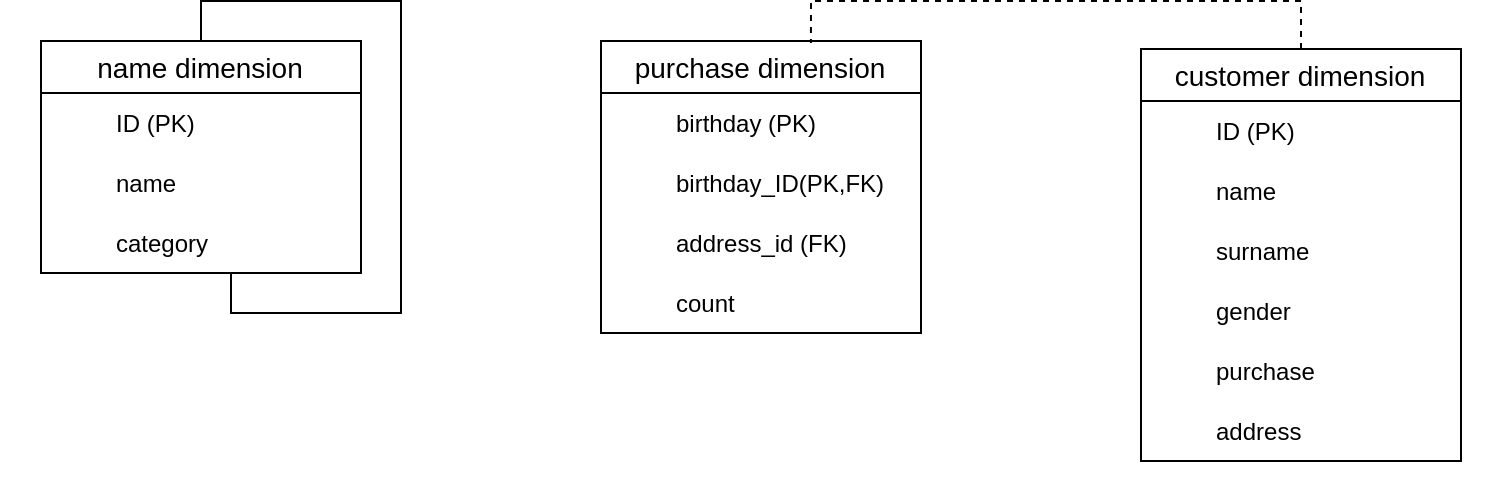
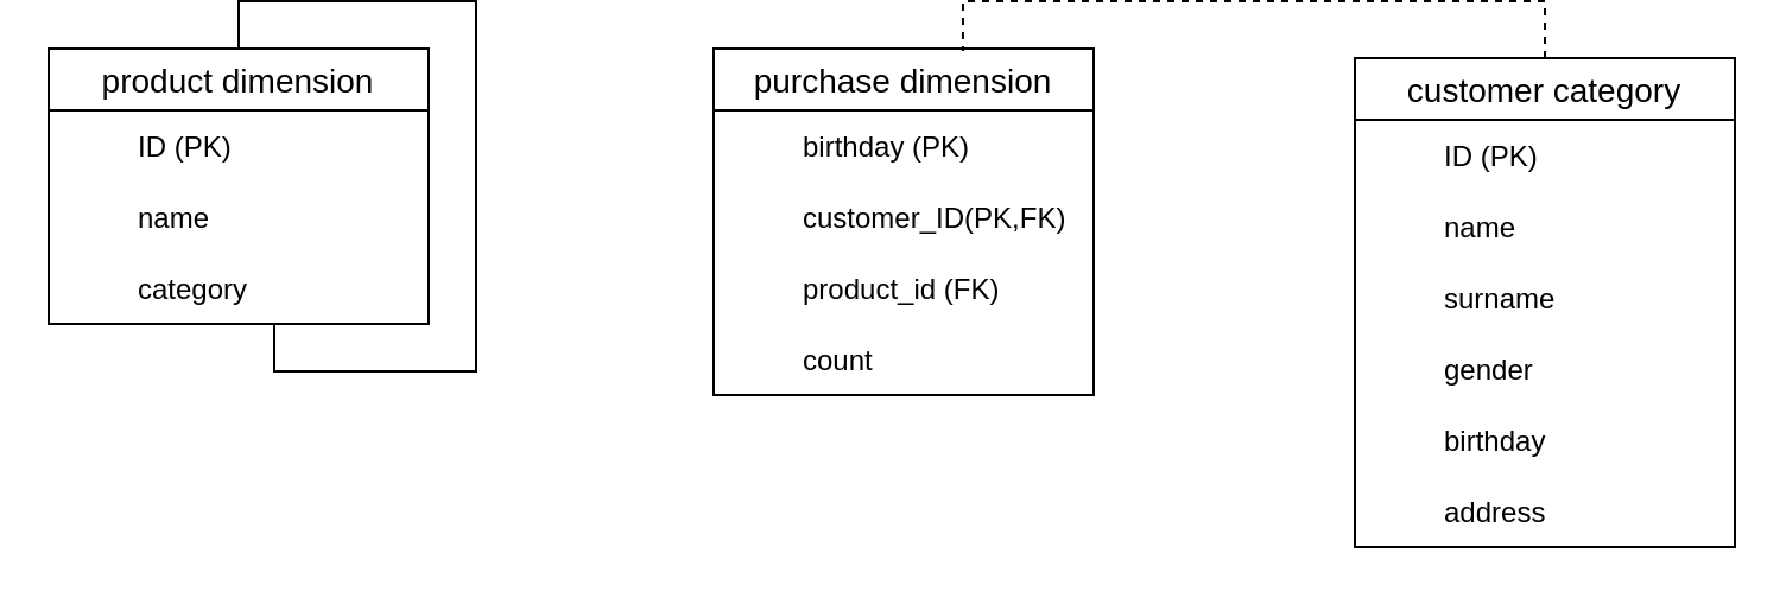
  <mxCell id="0" />
  <mxCell id="1" parent="0" />
  <mxCell id="2" value="purchase dimension" style="swimlane;fontStyle=0;childLayout=stackLayout;horizontal=1;startSize=26;horizontalStack=0;resizeParent=1;resizeParentMax=0;resizeLast=0;collapsible=1;marginBottom=0;align=center;fontSize=14;" vertex="1" parent="1"><mxGeometry x="300" y="20" width="160" height="146" as="geometry" /></mxCell>
  <mxCell id="3" value="" style="shape=table;startSize=0;container=1;collapsible=1;childLayout=tableLayout;fixedRows=1;rowLines=0;fontStyle=0;align=center;resizeLast=1;strokeColor=none;fillColor=none;collapsible=0;" vertex="1" parent="2"><mxGeometry y="26" width="160" height="120" as="geometry" /></mxCell>
  <mxCell id="4" value="" style="shape=tableRow;horizontal=0;startSize=0;swimlaneHead=0;swimlaneBody=0;fillColor=none;collapsible=0;dropTarget=0;points=[[0,0.5],[1,0.5]];portConstraint=eastwest;top=0;left=0;right=0;bottom=0;" vertex="1" parent="3"><mxGeometry width="160" height="30" as="geometry" /></mxCell>
  <mxCell id="5" value="" style="shape=partialRectangle;connectable=0;fillColor=none;top=0;left=0;bottom=0;right=0;editable=1;overflow=hidden;" vertex="1" parent="4"><mxGeometry width="30" height="30" as="geometry"><mxRectangle width="30" height="30" as="alternateBounds" /></mxGeometry></mxCell>
  <mxCell id="6" value="birthday (PK)" style="shape=partialRectangle;connectable=0;fillColor=none;top=0;left=0;bottom=0;right=0;align=left;spacingLeft=6;overflow=hidden;" vertex="1" parent="4"><mxGeometry x="30" width="130" height="30" as="geometry"><mxRectangle width="130" height="30" as="alternateBounds" /></mxGeometry></mxCell>
  <mxCell id="7" value="" style="shape=tableRow;horizontal=0;startSize=0;swimlaneHead=0;swimlaneBody=0;fillColor=none;collapsible=0;dropTarget=0;points=[[0,0.5],[1,0.5]];portConstraint=eastwest;top=0;left=0;right=0;bottom=0;" vertex="1" parent="3"><mxGeometry y="30" width="160" height="30" as="geometry" /></mxCell>
  <mxCell id="8" value="" style="shape=partialRectangle;connectable=0;fillColor=none;top=0;left=0;bottom=0;right=0;editable=1;overflow=hidden;" vertex="1" parent="7"><mxGeometry width="30" height="30" as="geometry"><mxRectangle width="30" height="30" as="alternateBounds" /></mxGeometry></mxCell>
- <mxCell id="9" value="birthday_ID(PK,FK)" style="shape=partialRectangle;connectable=0;fillColor=none;top=0;left=0;bottom=0;right=0;align=left;spacingLeft=6;overflow=hidden;" vertex="1" parent="7"><mxGeometry x="30" width="130" height="30" as="geometry"><mxRectangle width="130" height="30" as="alternateBounds" /></mxGeometry></mxCell>
+ <mxCell id="9" value="customer_ID(PK,FK)" style="shape=partialRectangle;connectable=0;fillColor=none;top=0;left=0;bottom=0;right=0;align=left;spacingLeft=6;overflow=hidden;" vertex="1" parent="7"><mxGeometry x="30" width="130" height="30" as="geometry"><mxRectangle width="130" height="30" as="alternateBounds" /></mxGeometry></mxCell>
  <mxCell id="10" value="" style="shape=tableRow;horizontal=0;startSize=0;swimlaneHead=0;swimlaneBody=0;fillColor=none;collapsible=0;dropTarget=0;points=[[0,0.5],[1,0.5]];portConstraint=eastwest;top=0;left=0;right=0;bottom=0;" vertex="1" parent="3"><mxGeometry y="60" width="160" height="30" as="geometry" /></mxCell>
  <mxCell id="11" value="" style="shape=partialRectangle;connectable=0;fillColor=none;top=0;left=0;bottom=0;right=0;editable=1;overflow=hidden;" vertex="1" parent="10"><mxGeometry width="30" height="30" as="geometry"><mxRectangle width="30" height="30" as="alternateBounds" /></mxGeometry></mxCell>
- <mxCell id="12" value="address_id (FK)" style="shape=partialRectangle;connectable=0;fillColor=none;top=0;left=0;bottom=0;right=0;align=left;spacingLeft=6;overflow=hidden;" vertex="1" parent="10"><mxGeometry x="30" width="130" height="30" as="geometry"><mxRectangle width="130" height="30" as="alternateBounds" /></mxGeometry></mxCell>
+ <mxCell id="12" value="product_id (FK)" style="shape=partialRectangle;connectable=0;fillColor=none;top=0;left=0;bottom=0;right=0;align=left;spacingLeft=6;overflow=hidden;" vertex="1" parent="10"><mxGeometry x="30" width="130" height="30" as="geometry"><mxRectangle width="130" height="30" as="alternateBounds" /></mxGeometry></mxCell>
  <mxCell id="13" value="" style="shape=tableRow;horizontal=0;startSize=0;swimlaneHead=0;swimlaneBody=0;fillColor=none;collapsible=0;dropTarget=0;points=[[0,0.5],[1,0.5]];portConstraint=eastwest;top=0;left=0;right=0;bottom=0;" vertex="1" parent="3"><mxGeometry y="90" width="160" height="30" as="geometry" /></mxCell>
  <mxCell id="14" value="" style="shape=partialRectangle;connectable=0;fillColor=none;top=0;left=0;bottom=0;right=0;editable=1;overflow=hidden;" vertex="1" parent="13"><mxGeometry width="30" height="30" as="geometry"><mxRectangle width="30" height="30" as="alternateBounds" /></mxGeometry></mxCell>
  <mxCell id="15" value="count" style="shape=partialRectangle;connectable=0;fillColor=none;top=0;left=0;bottom=0;right=0;align=left;spacingLeft=6;overflow=hidden;" vertex="1" parent="13"><mxGeometry x="30" width="130" height="30" as="geometry"><mxRectangle width="130" height="30" as="alternateBounds" /></mxGeometry></mxCell>
  <mxCell id="16" style="edgeStyle=orthogonalEdgeStyle;rounded=0;orthogonalLoop=1;jettySize=auto;html=1;exitX=0.5;exitY=0;exitDx=0;exitDy=0;endArrow=none;endFill=0;" edge="1" parent="1" source="17" target="28"><mxGeometry relative="1" as="geometry" /></mxCell>
- <mxCell id="17" value="name dimension" style="swimlane;fontStyle=0;childLayout=stackLayout;horizontal=1;startSize=26;horizontalStack=0;resizeParent=1;resizeParentMax=0;resizeLast=0;collapsible=1;marginBottom=0;align=center;fontSize=14;" vertex="1" parent="1"><mxGeometry x="20" y="20" width="160" height="116" as="geometry" /></mxCell>
+ <mxCell id="17" value="product dimension" style="swimlane;fontStyle=0;childLayout=stackLayout;horizontal=1;startSize=26;horizontalStack=0;resizeParent=1;resizeParentMax=0;resizeLast=0;collapsible=1;marginBottom=0;align=center;fontSize=14;" vertex="1" parent="1"><mxGeometry x="20" y="20" width="160" height="116" as="geometry" /></mxCell>
  <mxCell id="18" value="" style="shape=table;startSize=0;container=1;collapsible=1;childLayout=tableLayout;fixedRows=1;rowLines=0;fontStyle=0;align=center;resizeLast=1;strokeColor=none;fillColor=none;collapsible=0;" vertex="1" parent="17"><mxGeometry y="26" width="160" height="60" as="geometry" /></mxCell>
  <mxCell id="19" value="" style="shape=tableRow;horizontal=0;startSize=0;swimlaneHead=0;swimlaneBody=0;fillColor=none;collapsible=0;dropTarget=0;points=[[0,0.5],[1,0.5]];portConstraint=eastwest;top=0;left=0;right=0;bottom=0;" vertex="1" parent="18"><mxGeometry width="160" height="30" as="geometry" /></mxCell>
  <mxCell id="20" value="" style="shape=partialRectangle;connectable=0;fillColor=none;top=0;left=0;bottom=0;right=0;editable=1;overflow=hidden;" vertex="1" parent="19"><mxGeometry width="30" height="30" as="geometry"><mxRectangle width="30" height="30" as="alternateBounds" /></mxGeometry></mxCell>
  <mxCell id="21" value="ID (PK)" style="shape=partialRectangle;connectable=0;fillColor=none;top=0;left=0;bottom=0;right=0;align=left;spacingLeft=6;overflow=hidden;" vertex="1" parent="19"><mxGeometry x="30" width="130" height="30" as="geometry"><mxRectangle width="130" height="30" as="alternateBounds" /></mxGeometry></mxCell>
  <mxCell id="22" value="" style="shape=tableRow;horizontal=0;startSize=0;swimlaneHead=0;swimlaneBody=0;fillColor=none;collapsible=0;dropTarget=0;points=[[0,0.5],[1,0.5]];portConstraint=eastwest;top=0;left=0;right=0;bottom=0;" vertex="1" parent="18"><mxGeometry y="30" width="160" height="30" as="geometry" /></mxCell>
  <mxCell id="23" value="" style="shape=partialRectangle;connectable=0;fillColor=none;top=0;left=0;bottom=0;right=0;editable=1;overflow=hidden;" vertex="1" parent="22"><mxGeometry width="30" height="30" as="geometry"><mxRectangle width="30" height="30" as="alternateBounds" /></mxGeometry></mxCell>
  <mxCell id="24" value="name" style="shape=partialRectangle;connectable=0;fillColor=none;top=0;left=0;bottom=0;right=0;align=left;spacingLeft=6;overflow=hidden;" vertex="1" parent="22"><mxGeometry x="30" width="130" height="30" as="geometry"><mxRectangle width="130" height="30" as="alternateBounds" /></mxGeometry></mxCell>
  <mxCell id="25" value="" style="shape=table;startSize=0;container=1;collapsible=1;childLayout=tableLayout;fixedRows=1;rowLines=0;fontStyle=0;align=center;resizeLast=1;strokeColor=none;fillColor=none;collapsible=0;" vertex="1" parent="17"><mxGeometry y="86" width="160" height="30" as="geometry" /></mxCell>
  <mxCell id="26" value="" style="shape=tableRow;horizontal=0;startSize=0;swimlaneHead=0;swimlaneBody=0;fillColor=none;collapsible=0;dropTarget=0;points=[[0,0.5],[1,0.5]];portConstraint=eastwest;top=0;left=0;right=0;bottom=0;" vertex="1" parent="25"><mxGeometry width="160" height="30" as="geometry" /></mxCell>
  <mxCell id="27" value="" style="shape=partialRectangle;connectable=0;fillColor=none;top=0;left=0;bottom=0;right=0;editable=1;overflow=hidden;" vertex="1" parent="26"><mxGeometry width="30" height="30" as="geometry"><mxRectangle width="30" height="30" as="alternateBounds" /></mxGeometry></mxCell>
  <mxCell id="28" value="category" style="shape=partialRectangle;connectable=0;fillColor=none;top=0;left=0;bottom=0;right=0;align=left;spacingLeft=6;overflow=hidden;" vertex="1" parent="26"><mxGeometry x="30" width="130" height="30" as="geometry"><mxRectangle width="130" height="30" as="alternateBounds" /></mxGeometry></mxCell>
  <mxCell id="29" value="" style="shape=tableRow;horizontal=0;startSize=0;swimlaneHead=0;swimlaneBody=0;fillColor=none;collapsible=0;dropTarget=0;points=[[0,0.5],[1,0.5]];portConstraint=eastwest;top=0;left=0;right=0;bottom=0;" vertex="1" parent="1"><mxGeometry x="300" y="76" width="220" height="30" as="geometry" /></mxCell>
  <mxCell id="30" value="" style="shape=partialRectangle;connectable=0;fillColor=none;top=0;left=0;bottom=0;right=0;editable=1;overflow=hidden;" vertex="1" parent="29"><mxGeometry width="30" height="30" as="geometry"><mxRectangle width="30" height="30" as="alternateBounds" /></mxGeometry></mxCell>
  <mxCell id="31" style="edgeStyle=orthogonalEdgeStyle;rounded=0;orthogonalLoop=1;jettySize=auto;html=1;exitX=0.5;exitY=0;exitDx=0;exitDy=0;entryX=0.656;entryY=0.007;entryDx=0;entryDy=0;entryPerimeter=0;endArrow=none;endFill=0;dashed=1;" edge="1" parent="1" source="32" target="2"><mxGeometry relative="1" as="geometry" /></mxCell>
- <mxCell id="32" value="customer dimension" style="swimlane;fontStyle=0;childLayout=stackLayout;horizontal=1;startSize=26;horizontalStack=0;resizeParent=1;resizeParentMax=0;resizeLast=0;collapsible=1;marginBottom=0;align=center;fontSize=14;" vertex="1" parent="1"><mxGeometry x="570" y="24" width="160" height="206" as="geometry" /></mxCell>
+ <mxCell id="32" value="customer category" style="swimlane;fontStyle=0;childLayout=stackLayout;horizontal=1;startSize=26;horizontalStack=0;resizeParent=1;resizeParentMax=0;resizeLast=0;collapsible=1;marginBottom=0;align=center;fontSize=14;" vertex="1" parent="1"><mxGeometry x="570" y="24" width="160" height="206" as="geometry" /></mxCell>
  <mxCell id="33" value="" style="shape=table;startSize=0;container=1;collapsible=1;childLayout=tableLayout;fixedRows=1;rowLines=0;fontStyle=0;align=center;resizeLast=1;strokeColor=none;fillColor=none;collapsible=0;" vertex="1" parent="32"><mxGeometry y="26" width="160" height="60" as="geometry" /></mxCell>
  <mxCell id="34" value="" style="shape=tableRow;horizontal=0;startSize=0;swimlaneHead=0;swimlaneBody=0;fillColor=none;collapsible=0;dropTarget=0;points=[[0,0.5],[1,0.5]];portConstraint=eastwest;top=0;left=0;right=0;bottom=0;" vertex="1" parent="33"><mxGeometry width="160" height="30" as="geometry" /></mxCell>
  <mxCell id="35" value="" style="shape=partialRectangle;connectable=0;fillColor=none;top=0;left=0;bottom=0;right=0;editable=1;overflow=hidden;" vertex="1" parent="34"><mxGeometry width="30" height="30" as="geometry"><mxRectangle width="30" height="30" as="alternateBounds" /></mxGeometry></mxCell>
  <mxCell id="36" value="ID (PK)" style="shape=partialRectangle;connectable=0;fillColor=none;top=0;left=0;bottom=0;right=0;align=left;spacingLeft=6;overflow=hidden;" vertex="1" parent="34"><mxGeometry x="30" width="130" height="30" as="geometry"><mxRectangle width="130" height="30" as="alternateBounds" /></mxGeometry></mxCell>
  <mxCell id="37" value="" style="shape=tableRow;horizontal=0;startSize=0;swimlaneHead=0;swimlaneBody=0;fillColor=none;collapsible=0;dropTarget=0;points=[[0,0.5],[1,0.5]];portConstraint=eastwest;top=0;left=0;right=0;bottom=0;" vertex="1" parent="33"><mxGeometry y="30" width="160" height="30" as="geometry" /></mxCell>
  <mxCell id="38" value="" style="shape=partialRectangle;connectable=0;fillColor=none;top=0;left=0;bottom=0;right=0;editable=1;overflow=hidden;" vertex="1" parent="37"><mxGeometry width="30" height="30" as="geometry"><mxRectangle width="30" height="30" as="alternateBounds" /></mxGeometry></mxCell>
  <mxCell id="39" value="name" style="shape=partialRectangle;connectable=0;fillColor=none;top=0;left=0;bottom=0;right=0;align=left;spacingLeft=6;overflow=hidden;" vertex="1" parent="37"><mxGeometry x="30" width="130" height="30" as="geometry"><mxRectangle width="130" height="30" as="alternateBounds" /></mxGeometry></mxCell>
  <mxCell id="40" value="" style="shape=table;startSize=0;container=1;collapsible=1;childLayout=tableLayout;fixedRows=1;rowLines=0;fontStyle=0;align=center;resizeLast=1;strokeColor=none;fillColor=none;collapsible=0;" vertex="1" parent="32"><mxGeometry y="86" width="160" height="120" as="geometry" /></mxCell>
  <mxCell id="41" value="" style="shape=tableRow;horizontal=0;startSize=0;swimlaneHead=0;swimlaneBody=0;fillColor=none;collapsible=0;dropTarget=0;points=[[0,0.5],[1,0.5]];portConstraint=eastwest;top=0;left=0;right=0;bottom=0;" vertex="1" parent="40"><mxGeometry width="160" height="30" as="geometry" /></mxCell>
  <mxCell id="42" value="" style="shape=partialRectangle;connectable=0;fillColor=none;top=0;left=0;bottom=0;right=0;editable=1;overflow=hidden;" vertex="1" parent="41"><mxGeometry width="30" height="30" as="geometry"><mxRectangle width="30" height="30" as="alternateBounds" /></mxGeometry></mxCell>
  <mxCell id="43" value="surname" style="shape=partialRectangle;connectable=0;fillColor=none;top=0;left=0;bottom=0;right=0;align=left;spacingLeft=6;overflow=hidden;" vertex="1" parent="41"><mxGeometry x="30" width="130" height="30" as="geometry"><mxRectangle width="130" height="30" as="alternateBounds" /></mxGeometry></mxCell>
  <mxCell id="44" value="" style="shape=tableRow;horizontal=0;startSize=0;swimlaneHead=0;swimlaneBody=0;fillColor=none;collapsible=0;dropTarget=0;points=[[0,0.5],[1,0.5]];portConstraint=eastwest;top=0;left=0;right=0;bottom=0;" vertex="1" parent="40"><mxGeometry y="30" width="160" height="30" as="geometry" /></mxCell>
  <mxCell id="45" value="" style="shape=partialRectangle;connectable=0;fillColor=none;top=0;left=0;bottom=0;right=0;editable=1;overflow=hidden;" vertex="1" parent="44"><mxGeometry width="30" height="30" as="geometry"><mxRectangle width="30" height="30" as="alternateBounds" /></mxGeometry></mxCell>
  <mxCell id="46" value="gender" style="shape=partialRectangle;connectable=0;fillColor=none;top=0;left=0;bottom=0;right=0;align=left;spacingLeft=6;overflow=hidden;" vertex="1" parent="44"><mxGeometry x="30" width="130" height="30" as="geometry"><mxRectangle width="130" height="30" as="alternateBounds" /></mxGeometry></mxCell>
  <mxCell id="47" value="" style="shape=tableRow;horizontal=0;startSize=0;swimlaneHead=0;swimlaneBody=0;fillColor=none;collapsible=0;dropTarget=0;points=[[0,0.5],[1,0.5]];portConstraint=eastwest;top=0;left=0;right=0;bottom=0;" vertex="1" parent="40"><mxGeometry y="60" width="160" height="30" as="geometry" /></mxCell>
  <mxCell id="48" value="" style="shape=partialRectangle;connectable=0;fillColor=none;top=0;left=0;bottom=0;right=0;editable=1;overflow=hidden;" vertex="1" parent="47"><mxGeometry width="30" height="30" as="geometry"><mxRectangle width="30" height="30" as="alternateBounds" /></mxGeometry></mxCell>
- <mxCell id="49" value="purchase" style="shape=partialRectangle;connectable=0;fillColor=none;top=0;left=0;bottom=0;right=0;align=left;spacingLeft=6;overflow=hidden;" vertex="1" parent="47"><mxGeometry x="30" width="130" height="30" as="geometry"><mxRectangle width="130" height="30" as="alternateBounds" /></mxGeometry></mxCell>
+ <mxCell id="49" value="birthday" style="shape=partialRectangle;connectable=0;fillColor=none;top=0;left=0;bottom=0;right=0;align=left;spacingLeft=6;overflow=hidden;" vertex="1" parent="47"><mxGeometry x="30" width="130" height="30" as="geometry"><mxRectangle width="130" height="30" as="alternateBounds" /></mxGeometry></mxCell>
  <mxCell id="50" value="" style="shape=tableRow;horizontal=0;startSize=0;swimlaneHead=0;swimlaneBody=0;fillColor=none;collapsible=0;dropTarget=0;points=[[0,0.5],[1,0.5]];portConstraint=eastwest;top=0;left=0;right=0;bottom=0;" vertex="1" parent="40"><mxGeometry y="90" width="160" height="30" as="geometry" /></mxCell>
  <mxCell id="51" value="" style="shape=partialRectangle;connectable=0;fillColor=none;top=0;left=0;bottom=0;right=0;editable=1;overflow=hidden;" vertex="1" parent="50"><mxGeometry width="30" height="30" as="geometry"><mxRectangle width="30" height="30" as="alternateBounds" /></mxGeometry></mxCell>
  <mxCell id="52" value="address" style="shape=partialRectangle;connectable=0;fillColor=none;top=0;left=0;bottom=0;right=0;align=left;spacingLeft=6;overflow=hidden;" vertex="1" parent="50"><mxGeometry x="30" width="130" height="30" as="geometry"><mxRectangle width="130" height="30" as="alternateBounds" /></mxGeometry></mxCell>
